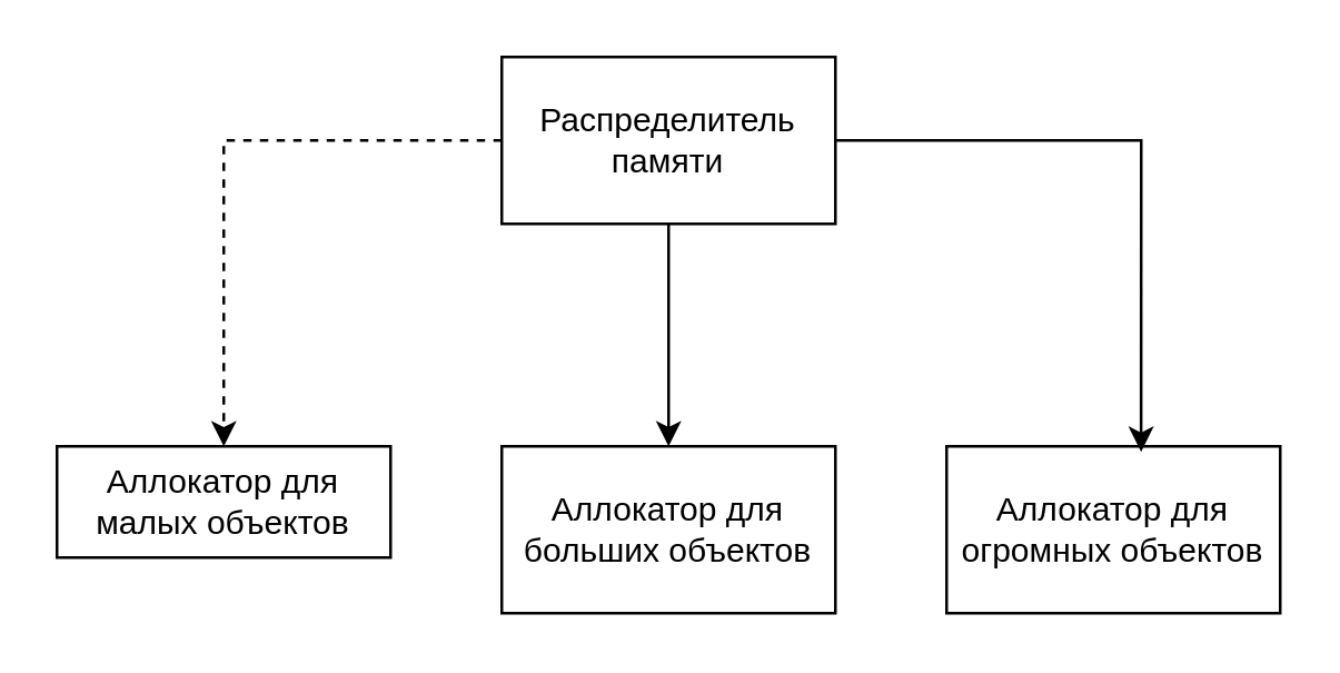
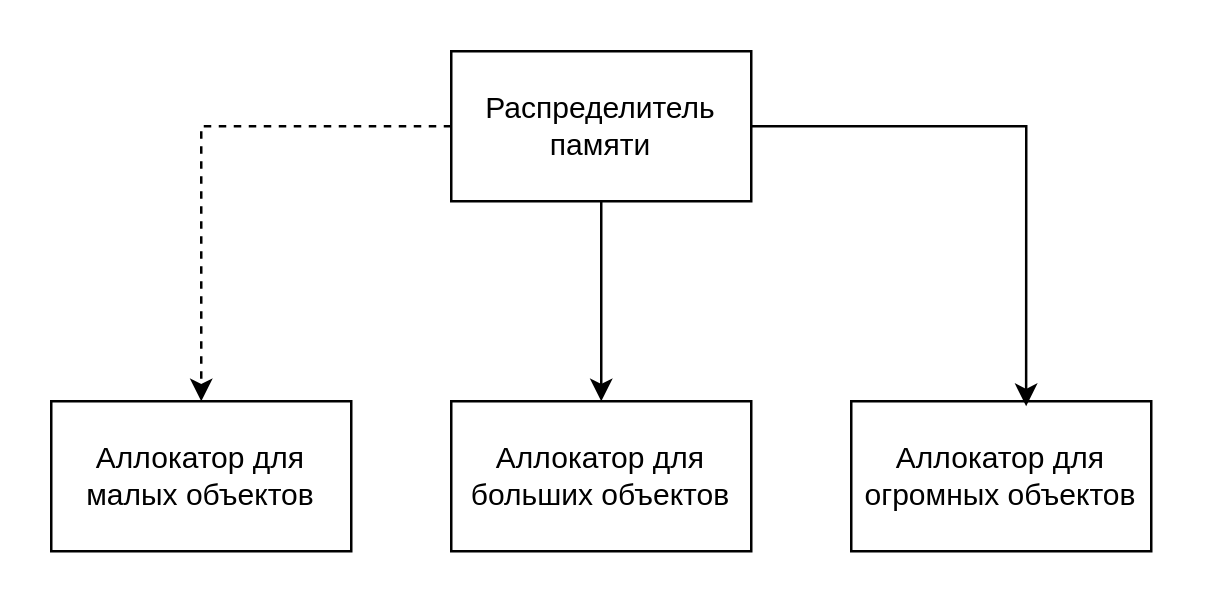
  <mxCell id="0" />
  <mxCell id="1" parent="0" />
  <mxCell id="2" value="Аллокатор для больших объектов" style="rounded=0;whiteSpace=wrap;html=1;" vertex="1" parent="1"><mxGeometry x="180" y="160" width="120" height="60" as="geometry" /></mxCell>
- <mxCell id="3" value="Аллокатор для малых объектов" style="rounded=0;whiteSpace=wrap;html=1;" vertex="1" parent="1"><mxGeometry x="20" y="160" width="120" height="40" as="geometry" /></mxCell>
+ <mxCell id="3" value="Аллокатор для малых объектов" style="rounded=0;whiteSpace=wrap;html=1;" vertex="1" parent="1"><mxGeometry x="20" y="160" width="120" height="60" as="geometry" /></mxCell>
  <mxCell id="4" value="Аллокатор для огромных объектов" style="rounded=0;whiteSpace=wrap;html=1;" vertex="1" parent="1"><mxGeometry x="340" y="160" width="120" height="60" as="geometry" /></mxCell>
  <mxCell id="5" style="edgeStyle=orthogonalEdgeStyle;rounded=0;orthogonalLoop=1;jettySize=auto;html=1;entryX=0.5;entryY=0;entryDx=0;entryDy=0;dashed=1;" edge="1" parent="1" source="8" target="3"><mxGeometry relative="1" as="geometry" /></mxCell>
  <mxCell id="6" style="edgeStyle=orthogonalEdgeStyle;rounded=0;orthogonalLoop=1;jettySize=auto;html=1;entryX=0.5;entryY=0;entryDx=0;entryDy=0;" edge="1" parent="1" source="8" target="2"><mxGeometry relative="1" as="geometry" /></mxCell>
  <mxCell id="7" style="edgeStyle=orthogonalEdgeStyle;rounded=0;orthogonalLoop=1;jettySize=auto;html=1;entryX=0.583;entryY=0.033;entryDx=0;entryDy=0;entryPerimeter=0;" edge="1" parent="1" source="8" target="4"><mxGeometry relative="1" as="geometry" /></mxCell>
  <mxCell id="8" value="Распределитель памяти" style="rounded=0;whiteSpace=wrap;html=1;" vertex="1" parent="1"><mxGeometry x="180" y="20" width="120" height="60" as="geometry" /></mxCell>
